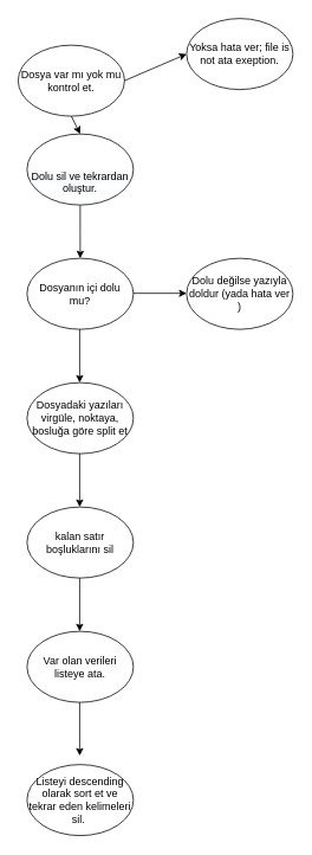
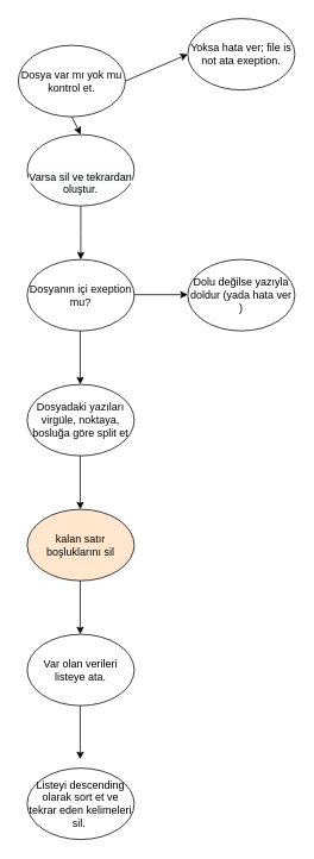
  <mxCell id="0" />
  <mxCell id="1" parent="0" />
  <mxCell id="2" value="Dosya var mı yok mu kontrol et." style="ellipse;whiteSpace=wrap;html=1;" vertex="1" parent="1"><mxGeometry x="20" y="50" width="120" height="80" as="geometry" /></mxCell>
  <mxCell id="3" value="" style="endArrow=classic;html=1;exitX=0.5;exitY=1;exitDx=0;exitDy=0;" edge="1" parent="1" source="2"><mxGeometry width="50" height="50" relative="1" as="geometry"><mxPoint x="89" y="190" as="sourcePoint" /><mxPoint x="90" y="150" as="targetPoint" /></mxGeometry></mxCell>
  <mxCell id="4" value="" style="endArrow=classic;html=1;exitX=1;exitY=0.5;exitDx=0;exitDy=0;" edge="1" parent="1" source="2"><mxGeometry width="50" height="50" relative="1" as="geometry"><mxPoint x="100" y="110" as="sourcePoint" /><mxPoint x="210" y="60" as="targetPoint" /></mxGeometry></mxCell>
  <mxCell id="5" value="Yoksa hata ver; file is not ata exeption." style="ellipse;whiteSpace=wrap;html=1;" vertex="1" parent="1"><mxGeometry x="210" y="20" width="120" height="80" as="geometry" /></mxCell>
  <mxCell id="6" style="edgeStyle=orthogonalEdgeStyle;rounded=0;orthogonalLoop=1;jettySize=auto;html=1;" edge="1" parent="1" source="7"><mxGeometry relative="1" as="geometry"><mxPoint x="90" y="290" as="targetPoint" /></mxGeometry></mxCell>
- <mxCell id="7" value="&lt;span style=&quot;color: rgb(0 , 0 , 0) ; font-family: &amp;#34;helvetica&amp;#34; ; font-size: 12px ; font-style: normal ; font-weight: 400 ; letter-spacing: normal ; text-align: center ; text-indent: 0px ; text-transform: none ; word-spacing: 0px ; background-color: rgb(248 , 249 , 250) ; display: inline ; float: none&quot;&gt;&lt;br&gt;&lt;br&gt;Dolu sil ve tekrardan oluştur.&lt;/span&gt;&lt;br&gt;" style="ellipse;whiteSpace=wrap;html=1;" vertex="1" parent="1"><mxGeometry x="30" y="150" width="120" height="80" as="geometry" /></mxCell>
+ <mxCell id="7" value="&lt;span style=&quot;color: rgb(0 , 0 , 0) ; font-family: &amp;#34;helvetica&amp;#34; ; font-size: 12px ; font-style: normal ; font-weight: 400 ; letter-spacing: normal ; text-align: center ; text-indent: 0px ; text-transform: none ; word-spacing: 0px ; background-color: rgb(248 , 249 , 250) ; display: inline ; float: none&quot;&gt;&lt;br&gt;&lt;br&gt;Varsa sil ve tekrardan oluştur.&lt;/span&gt;&lt;br&gt;" style="ellipse;whiteSpace=wrap;html=1;" vertex="1" parent="1"><mxGeometry x="30" y="150" width="120" height="80" as="geometry" /></mxCell>
  <mxCell id="8" value="" style="endArrow=classic;html=1;exitX=0.5;exitY=1;exitDx=0;exitDy=0;" edge="1" parent="1"><mxGeometry width="50" height="50" relative="1" as="geometry"><mxPoint x="150" y="329.41" as="sourcePoint" /><mxPoint x="210" y="329.41" as="targetPoint" /></mxGeometry></mxCell>
- <mxCell id="9" value="Dosyanın içi dolu mu?" style="ellipse;whiteSpace=wrap;html=1;" vertex="1" parent="1"><mxGeometry x="30" y="290" width="120" height="80" as="geometry" /></mxCell>
+ <mxCell id="9" value="Dosyanın içi exeption mu?" style="ellipse;whiteSpace=wrap;html=1;" vertex="1" parent="1"><mxGeometry x="30" y="290" width="120" height="80" as="geometry" /></mxCell>
  <mxCell id="10" value="Dolu değilse yazıyla doldur (yada hata ver )" style="ellipse;whiteSpace=wrap;html=1;" vertex="1" parent="1"><mxGeometry x="210" y="290" width="120" height="80" as="geometry" /></mxCell>
  <mxCell id="11" style="edgeStyle=orthogonalEdgeStyle;rounded=0;orthogonalLoop=1;jettySize=auto;html=1;" edge="1" parent="1"><mxGeometry relative="1" as="geometry"><mxPoint x="89.41" y="430" as="targetPoint" /><mxPoint x="89.41" y="370" as="sourcePoint" /></mxGeometry></mxCell>
  <mxCell id="12" value="Dosyadaki yazıları virgüle, noktaya, bosluğa göre split et" style="ellipse;whiteSpace=wrap;html=1;" vertex="1" parent="1"><mxGeometry x="30" y="430" width="120" height="80" as="geometry" /></mxCell>
  <mxCell id="13" style="edgeStyle=orthogonalEdgeStyle;rounded=0;orthogonalLoop=1;jettySize=auto;html=1;" edge="1" parent="1"><mxGeometry relative="1" as="geometry"><mxPoint x="89.41" y="570" as="targetPoint" /><mxPoint x="89.41" y="510" as="sourcePoint" /></mxGeometry></mxCell>
- <mxCell id="14" value="kalan satır boşluklarını sil" style="ellipse;whiteSpace=wrap;html=1;" vertex="1" parent="1"><mxGeometry x="30" y="570" width="120" height="80" as="geometry" /></mxCell>
+ <mxCell id="14" value="kalan satır boşluklarını sil" style="ellipse;whiteSpace=wrap;html=1;fillColor=#ffe6cc;" vertex="1" parent="1"><mxGeometry x="30" y="570" width="120" height="80" as="geometry" /></mxCell>
  <mxCell id="15" value="Var olan verileri listeye ata." style="ellipse;whiteSpace=wrap;html=1;" vertex="1" parent="1"><mxGeometry x="30" y="710" width="120" height="80" as="geometry" /></mxCell>
  <mxCell id="16" style="edgeStyle=orthogonalEdgeStyle;rounded=0;orthogonalLoop=1;jettySize=auto;html=1;" edge="1" parent="1"><mxGeometry relative="1" as="geometry"><mxPoint x="89.41" y="710" as="targetPoint" /><mxPoint x="89.41" y="650" as="sourcePoint" /></mxGeometry></mxCell>
  <mxCell id="17" style="edgeStyle=orthogonalEdgeStyle;rounded=0;orthogonalLoop=1;jettySize=auto;html=1;" edge="1" parent="1"><mxGeometry relative="1" as="geometry"><mxPoint x="89.41" y="850" as="targetPoint" /><mxPoint x="89.41" y="790" as="sourcePoint" /></mxGeometry></mxCell>
  <mxCell id="18" value="Listeyi descending olarak sort et ve tekrar eden kelimeleri sil.&amp;nbsp;" style="ellipse;whiteSpace=wrap;html=1;" vertex="1" parent="1"><mxGeometry x="30" y="860" width="120" height="80" as="geometry" /></mxCell>
